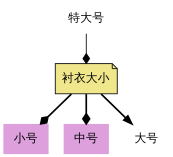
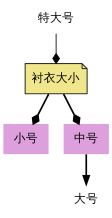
  digraph {
    node [fillcolor=plum fontname=STKAITI shape=plaintext style=filled]
    edge [arrowhead=diamond style=bold]
    n1 [fillcolor=khaki label="衬衣大小" shape=note]
    n2 [label="小号"]
    n3 [label="中号"]
    n4 [fillcolor=white label="大号"]
    n5 [fillcolor=white label="特大号"]
    n1 -> n2
    n1 -> n3
-   n1 -> n4 [arrowhead=normal]
+   n3 -> n4 [arrowhead=normal]
    n5 -> n1 [style=solid]
  }
